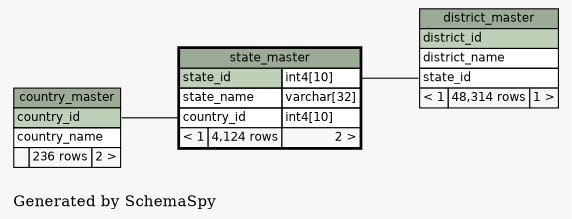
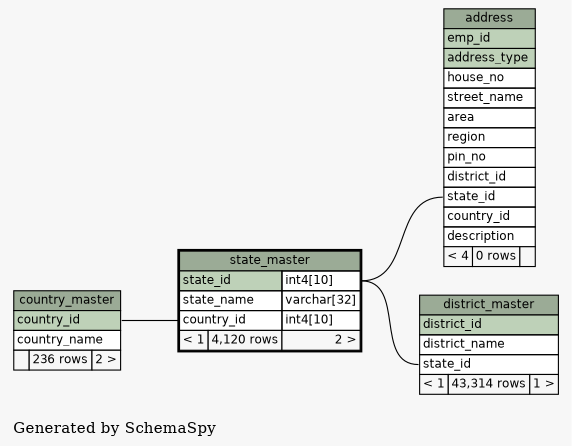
  digraph {
    bgcolor="#f7f7f7"
    label="\nGenerated by SchemaSpy"
    labeljust=l
    rankdir=RL
    node [fontname=Helvetica fontsize=11 shape=plaintext]
    edge [arrowhead=none arrowsize=0.8 arrowtail=crowodot headport="state_id.type:e" tailport="state_id:w"]
-   n2 [label=<     <TABLE BORDER="2" CELLBORDER="1" CELLSPACING="0" BGCOLOR="#ffffff">       <TR><TD PORT="state_master.heading" COLSPAN="3" BGCOLOR="#9bab96" ALIGN="CENTER">state_master</TD></TR>       <TR><TD PORT="state_id" COLSPAN="2" BGCOLOR="#bed1b8" ALIGN="LEFT">state_id</TD><TD PORT="state_id.type" ALIGN="LEFT">int4[10]</TD></TR>       <TR><TD PORT="state_name" COLSPAN="2" ALIGN="LEFT">state_name</TD><TD PORT="state_name.type" ALIGN="LEFT">varchar[32]</TD></TR>       <TR><TD PORT="country_id" COLSPAN="2" ALIGN="LEFT">country_id</TD><TD PORT="country_id.type" ALIGN="LEFT">int4[10]</TD></TR>       <TR><TD ALIGN="LEFT" BGCOLOR="#f7f7f7">&lt; 1</TD><TD ALIGN="RIGHT" BGCOLOR="#f7f7f7">4,124 rows</TD><TD ALIGN="RIGHT" BGCOLOR="#f7f7f7">2 &gt;</TD></TR>     </TABLE>>]
+   n1 [label=<     <TABLE BORDER="0" CELLBORDER="1" CELLSPACING="0" BGCOLOR="#ffffff">       <TR><TD PORT="address.heading" COLSPAN="3" BGCOLOR="#9bab96" ALIGN="CENTER">address</TD></TR>       <TR><TD PORT="emp_id" COLSPAN="3" BGCOLOR="#bed1b8" ALIGN="LEFT">emp_id</TD></TR>       <TR><TD PORT="address_type" COLSPAN="3" BGCOLOR="#bed1b8" ALIGN="LEFT">address_type</TD></TR>       <TR><TD PORT="house_no" COLSPAN="3" ALIGN="LEFT">house_no</TD></TR>       <TR><TD PORT="street_name" COLSPAN="3" ALIGN="LEFT">street_name</TD></TR>       <TR><TD PORT="area" COLSPAN="3" ALIGN="LEFT">area</TD></TR>       <TR><TD PORT="region" COLSPAN="3" ALIGN="LEFT">region</TD></TR>       <TR><TD PORT="pin_no" COLSPAN="3" ALIGN="LEFT">pin_no</TD></TR>       <TR><TD PORT="district_id" COLSPAN="3" ALIGN="LEFT">district_id</TD></TR>       <TR><TD PORT="state_id" COLSPAN="3" ALIGN="LEFT">state_id</TD></TR>       <TR><TD PORT="country_id" COLSPAN="3" ALIGN="LEFT">country_id</TD></TR>       <TR><TD PORT="description" COLSPAN="3" ALIGN="LEFT">description</TD></TR>       <TR><TD ALIGN="LEFT" BGCOLOR="#f7f7f7">&lt; 4</TD><TD ALIGN="RIGHT" BGCOLOR="#f7f7f7">0 rows</TD><TD ALIGN="RIGHT" BGCOLOR="#f7f7f7">  </TD></TR>     </TABLE>>]
+   n2 [label=<     <TABLE BORDER="2" CELLBORDER="1" CELLSPACING="0" BGCOLOR="#ffffff">       <TR><TD PORT="state_master.heading" COLSPAN="3" BGCOLOR="#9bab96" ALIGN="CENTER">state_master</TD></TR>       <TR><TD PORT="state_id" COLSPAN="2" BGCOLOR="#bed1b8" ALIGN="LEFT">state_id</TD><TD PORT="state_id.type" ALIGN="LEFT">int4[10]</TD></TR>       <TR><TD PORT="state_name" COLSPAN="2" ALIGN="LEFT">state_name</TD><TD PORT="state_name.type" ALIGN="LEFT">varchar[32]</TD></TR>       <TR><TD PORT="country_id" COLSPAN="2" ALIGN="LEFT">country_id</TD><TD PORT="country_id.type" ALIGN="LEFT">int4[10]</TD></TR>       <TR><TD ALIGN="LEFT" BGCOLOR="#f7f7f7">&lt; 1</TD><TD ALIGN="RIGHT" BGCOLOR="#f7f7f7">4,120 rows</TD><TD ALIGN="RIGHT" BGCOLOR="#f7f7f7">2 &gt;</TD></TR>     </TABLE>>]
    n3 [label=<     <TABLE BORDER="0" CELLBORDER="1" CELLSPACING="0" BGCOLOR="#ffffff">       <TR><TD PORT="country_master.heading" COLSPAN="3" BGCOLOR="#9bab96" ALIGN="CENTER">country_master</TD></TR>       <TR><TD PORT="country_id" COLSPAN="3" BGCOLOR="#bed1b8" ALIGN="LEFT">country_id</TD></TR>       <TR><TD PORT="country_name" COLSPAN="3" ALIGN="LEFT">country_name</TD></TR>       <TR><TD ALIGN="LEFT" BGCOLOR="#f7f7f7">  </TD><TD ALIGN="RIGHT" BGCOLOR="#f7f7f7">236 rows</TD><TD ALIGN="RIGHT" BGCOLOR="#f7f7f7">2 &gt;</TD></TR>     </TABLE>>]
-   n4 [label=<     <TABLE BORDER="0" CELLBORDER="1" CELLSPACING="0" BGCOLOR="#ffffff">       <TR><TD PORT="district_master.heading" COLSPAN="3" BGCOLOR="#9bab96" ALIGN="CENTER">district_master</TD></TR>       <TR><TD PORT="district_id" COLSPAN="3" BGCOLOR="#bed1b8" ALIGN="LEFT">district_id</TD></TR>       <TR><TD PORT="district_name" COLSPAN="3" ALIGN="LEFT">district_name</TD></TR>       <TR><TD PORT="state_id" COLSPAN="3" ALIGN="LEFT">state_id</TD></TR>       <TR><TD ALIGN="LEFT" BGCOLOR="#f7f7f7">&lt; 1</TD><TD ALIGN="RIGHT" BGCOLOR="#f7f7f7">48,314 rows</TD><TD ALIGN="RIGHT" BGCOLOR="#f7f7f7">1 &gt;</TD></TR>     </TABLE>>]
+   n4 [label=<     <TABLE BORDER="0" CELLBORDER="1" CELLSPACING="0" BGCOLOR="#ffffff">       <TR><TD PORT="district_master.heading" COLSPAN="3" BGCOLOR="#9bab96" ALIGN="CENTER">district_master</TD></TR>       <TR><TD PORT="district_id" COLSPAN="3" BGCOLOR="#bed1b8" ALIGN="LEFT">district_id</TD></TR>       <TR><TD PORT="district_name" COLSPAN="3" ALIGN="LEFT">district_name</TD></TR>       <TR><TD PORT="state_id" COLSPAN="3" ALIGN="LEFT">state_id</TD></TR>       <TR><TD ALIGN="LEFT" BGCOLOR="#f7f7f7">&lt; 1</TD><TD ALIGN="RIGHT" BGCOLOR="#f7f7f7">43,314 rows</TD><TD ALIGN="RIGHT" BGCOLOR="#f7f7f7">1 &gt;</TD></TR>     </TABLE>>]
+   n1 -> n2
    n2 -> n3 [headport="country_id:e" tailport="country_id:w"]
    n4 -> n2
  }
